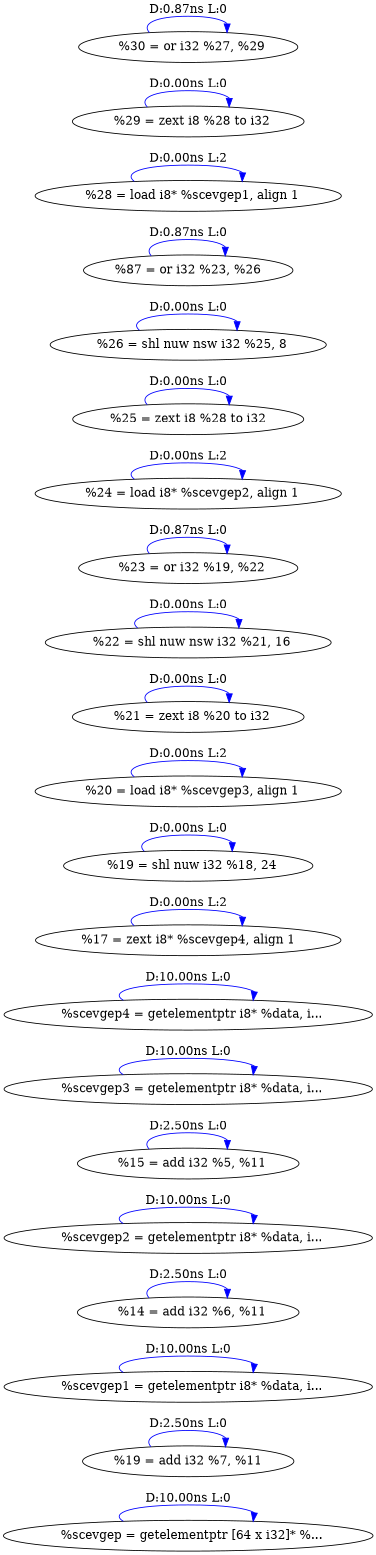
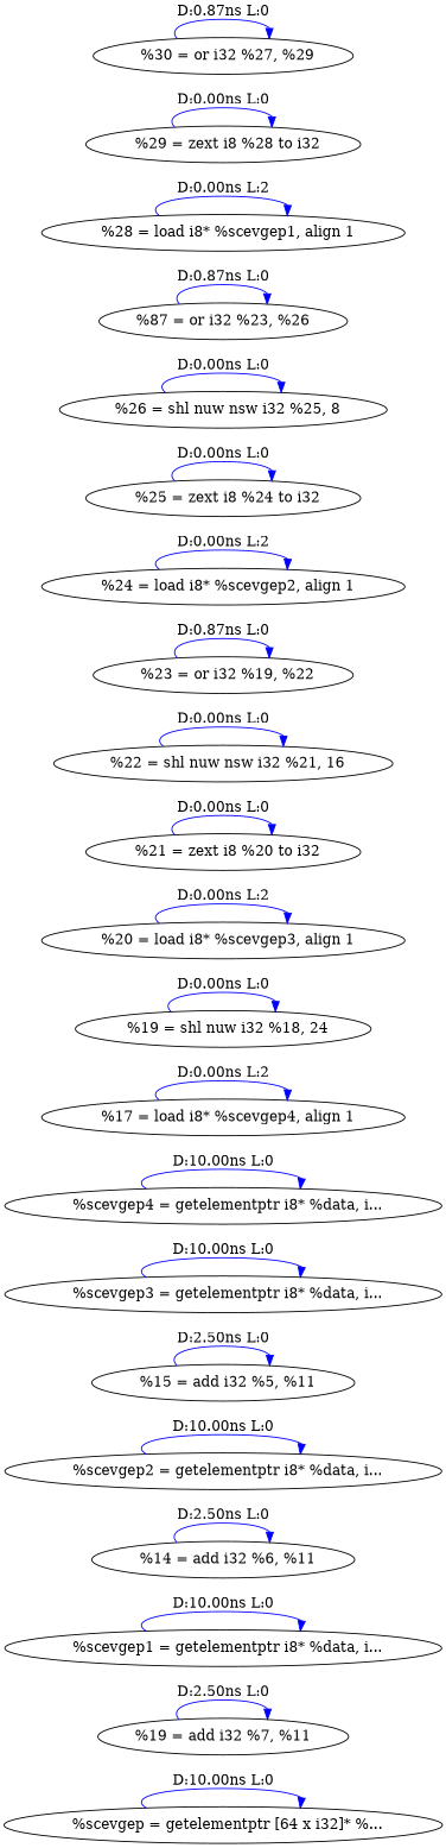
  digraph {
    rankdir=LR
    edge [color=blue]
    n1 [label="  %scevgep = getelementptr [64 x i32]* %..."]
    n2 [label="%19 = add i32 %7, %11"]
    n3 [label="  %scevgep1 = getelementptr i8* %data, i..."]
    n4 [label="  %14 = add i32 %6, %11"]
    n5 [label="  %scevgep2 = getelementptr i8* %data, i..."]
    n6 [label="  %15 = add i32 %5, %11"]
    n7 [label="  %scevgep3 = getelementptr i8* %data, i..."]
    n8 [label="  %scevgep4 = getelementptr i8* %data, i..."]
-   n9 [label="%17 = zext i8* %scevgep4, align 1"]
+   n9 [label="  %17 = load i8* %scevgep4, align 1"]
    n10 [label="  %19 = shl nuw i32 %18, 24"]
    n11 [label="  %20 = load i8* %scevgep3, align 1"]
    n12 [label="  %21 = zext i8 %20 to i32"]
    n13 [label="  %22 = shl nuw nsw i32 %21, 16"]
    n14 [label="  %23 = or i32 %19, %22"]
    n15 [label="  %24 = load i8* %scevgep2, align 1"]
-   n16 [label="%25 = zext i8 %28 to i32"]
+   n16 [label="  %25 = zext i8 %24 to i32"]
    n17 [label="  %26 = shl nuw nsw i32 %25, 8"]
    n18 [label="%87 = or i32 %23, %26"]
    n19 [label="  %28 = load i8* %scevgep1, align 1"]
    n20 [label="  %29 = zext i8 %28 to i32"]
    n21 [label="  %30 = or i32 %27, %29"]
    n1 -> n1 [label="D:10.00ns L:0"]
    n2 -> n2 [label="D:2.50ns L:0"]
    n3 -> n3 [label="D:10.00ns L:0"]
    n4 -> n4 [label="D:2.50ns L:0"]
    n5 -> n5 [label="D:10.00ns L:0"]
    n6 -> n6 [label="D:2.50ns L:0"]
    n7 -> n7 [label="D:10.00ns L:0"]
    n8 -> n8 [label="D:10.00ns L:0"]
    n9 -> n9 [label="D:0.00ns L:2"]
    n10 -> n10 [label="D:0.00ns L:0"]
    n11 -> n11 [label="D:0.00ns L:2"]
    n12 -> n12 [label="D:0.00ns L:0"]
    n13 -> n13 [label="D:0.00ns L:0"]
    n14 -> n14 [label="D:0.87ns L:0"]
    n15 -> n15 [label="D:0.00ns L:2"]
    n16 -> n16 [label="D:0.00ns L:0"]
    n17 -> n17 [label="D:0.00ns L:0"]
    n18 -> n18 [label="D:0.87ns L:0"]
    n19 -> n19 [label="D:0.00ns L:2"]
    n20 -> n20 [label="D:0.00ns L:0"]
    n21 -> n21 [label="D:0.87ns L:0"]
  }
